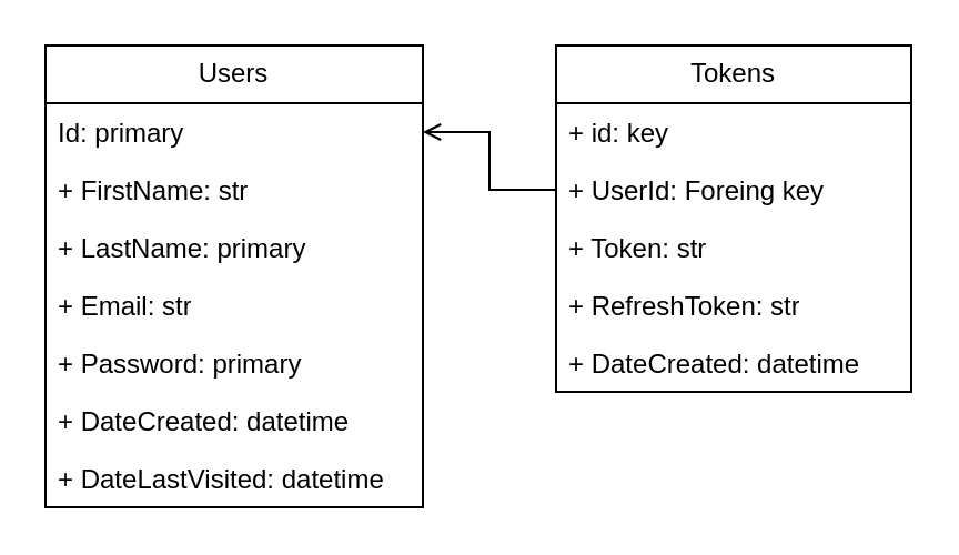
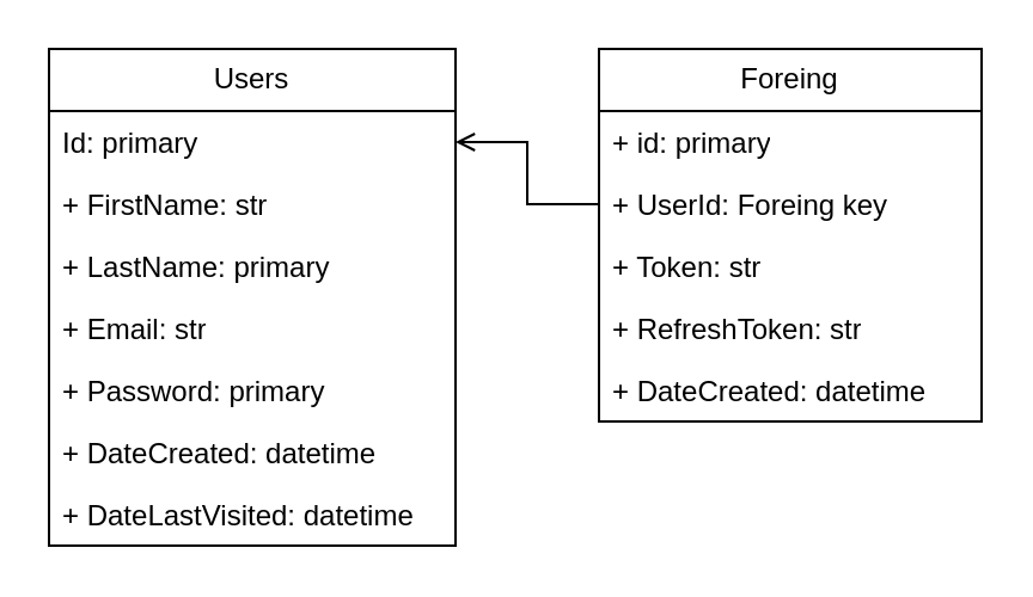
  <mxCell id="0" />
  <mxCell id="1" parent="0" />
  <mxCell id="2" value="Users" style="swimlane;fontStyle=0;childLayout=stackLayout;horizontal=1;startSize=26;fillColor=none;horizontalStack=0;resizeParent=1;resizeParentMax=0;resizeLast=0;collapsible=1;marginBottom=0;whiteSpace=wrap;html=1;" vertex="1" parent="1"><mxGeometry x="20" y="20" width="170" height="208" as="geometry" /></mxCell>
  <mxCell id="3" value="Id: primary" style="text;strokeColor=none;fillColor=none;align=left;verticalAlign=top;spacingLeft=4;spacingRight=4;overflow=hidden;rotatable=0;points=[[0,0.5],[1,0.5]];portConstraint=eastwest;whiteSpace=wrap;html=1;" vertex="1" parent="2"><mxGeometry y="26" width="170" height="26" as="geometry" /></mxCell>
  <mxCell id="4" value="+ FirstName: str" style="text;strokeColor=none;fillColor=none;align=left;verticalAlign=top;spacingLeft=4;spacingRight=4;overflow=hidden;rotatable=0;points=[[0,0.5],[1,0.5]];portConstraint=eastwest;whiteSpace=wrap;html=1;" vertex="1" parent="2"><mxGeometry y="52" width="170" height="26" as="geometry" /></mxCell>
  <mxCell id="5" value="+ LastName: primary" style="text;strokeColor=none;fillColor=none;align=left;verticalAlign=top;spacingLeft=4;spacingRight=4;overflow=hidden;rotatable=0;points=[[0,0.5],[1,0.5]];portConstraint=eastwest;whiteSpace=wrap;html=1;" vertex="1" parent="2"><mxGeometry y="78" width="170" height="26" as="geometry" /></mxCell>
  <mxCell id="6" value="+ Email: str" style="text;strokeColor=none;fillColor=none;align=left;verticalAlign=top;spacingLeft=4;spacingRight=4;overflow=hidden;rotatable=0;points=[[0,0.5],[1,0.5]];portConstraint=eastwest;whiteSpace=wrap;html=1;" vertex="1" parent="2"><mxGeometry y="104" width="170" height="26" as="geometry" /></mxCell>
  <mxCell id="7" value="+ Password: primary" style="text;strokeColor=none;fillColor=none;align=left;verticalAlign=top;spacingLeft=4;spacingRight=4;overflow=hidden;rotatable=0;points=[[0,0.5],[1,0.5]];portConstraint=eastwest;whiteSpace=wrap;html=1;" vertex="1" parent="2"><mxGeometry y="130" width="170" height="26" as="geometry" /></mxCell>
  <mxCell id="8" value="+ DateCreated: datetime" style="text;strokeColor=none;fillColor=none;align=left;verticalAlign=top;spacingLeft=4;spacingRight=4;overflow=hidden;rotatable=0;points=[[0,0.5],[1,0.5]];portConstraint=eastwest;whiteSpace=wrap;html=1;" vertex="1" parent="2"><mxGeometry y="156" width="170" height="26" as="geometry" /></mxCell>
  <mxCell id="9" value="+ DateLastVisited: datetime" style="text;strokeColor=none;fillColor=none;align=left;verticalAlign=top;spacingLeft=4;spacingRight=4;overflow=hidden;rotatable=0;points=[[0,0.5],[1,0.5]];portConstraint=eastwest;whiteSpace=wrap;html=1;" vertex="1" parent="2"><mxGeometry y="182" width="170" height="26" as="geometry" /></mxCell>
- <mxCell id="10" value="Tokens" style="swimlane;fontStyle=0;childLayout=stackLayout;horizontal=1;startSize=26;fillColor=none;horizontalStack=0;resizeParent=1;resizeParentMax=0;resizeLast=0;collapsible=1;marginBottom=0;whiteSpace=wrap;html=1;" vertex="1" parent="1"><mxGeometry x="250" y="20" width="160" height="156" as="geometry" /></mxCell>
- <mxCell id="11" value="+ id: key" style="text;strokeColor=none;fillColor=none;align=left;verticalAlign=top;spacingLeft=4;spacingRight=4;overflow=hidden;rotatable=0;points=[[0,0.5],[1,0.5]];portConstraint=eastwest;whiteSpace=wrap;html=1;" vertex="1" parent="10"><mxGeometry y="26" width="160" height="26" as="geometry" /></mxCell>
+ <mxCell id="10" value="Foreing" style="swimlane;fontStyle=0;childLayout=stackLayout;horizontal=1;startSize=26;fillColor=none;horizontalStack=0;resizeParent=1;resizeParentMax=0;resizeLast=0;collapsible=1;marginBottom=0;whiteSpace=wrap;html=1;" vertex="1" parent="1"><mxGeometry x="250" y="20" width="160" height="156" as="geometry" /></mxCell>
+ <mxCell id="11" value="+ id: primary" style="text;strokeColor=none;fillColor=none;align=left;verticalAlign=top;spacingLeft=4;spacingRight=4;overflow=hidden;rotatable=0;points=[[0,0.5],[1,0.5]];portConstraint=eastwest;whiteSpace=wrap;html=1;" vertex="1" parent="10"><mxGeometry y="26" width="160" height="26" as="geometry" /></mxCell>
  <mxCell id="12" value="+ UserId: Foreing key" style="text;strokeColor=none;fillColor=none;align=left;verticalAlign=top;spacingLeft=4;spacingRight=4;overflow=hidden;rotatable=0;points=[[0,0.5],[1,0.5]];portConstraint=eastwest;whiteSpace=wrap;html=1;" vertex="1" parent="10"><mxGeometry y="52" width="160" height="26" as="geometry" /></mxCell>
  <mxCell id="13" value="+ Token: str" style="text;strokeColor=none;fillColor=none;align=left;verticalAlign=top;spacingLeft=4;spacingRight=4;overflow=hidden;rotatable=0;points=[[0,0.5],[1,0.5]];portConstraint=eastwest;whiteSpace=wrap;html=1;" vertex="1" parent="10"><mxGeometry y="78" width="160" height="26" as="geometry" /></mxCell>
  <mxCell id="14" value="+ RefreshToken: str" style="text;strokeColor=none;fillColor=none;align=left;verticalAlign=top;spacingLeft=4;spacingRight=4;overflow=hidden;rotatable=0;points=[[0,0.5],[1,0.5]];portConstraint=eastwest;whiteSpace=wrap;html=1;" vertex="1" parent="10"><mxGeometry y="104" width="160" height="26" as="geometry" /></mxCell>
  <mxCell id="15" value="+ DateCreated: datetime" style="text;strokeColor=none;fillColor=none;align=left;verticalAlign=top;spacingLeft=4;spacingRight=4;overflow=hidden;rotatable=0;points=[[0,0.5],[1,0.5]];portConstraint=eastwest;whiteSpace=wrap;html=1;" vertex="1" parent="10"><mxGeometry y="130" width="160" height="26" as="geometry" /></mxCell>
  <mxCell id="16" style="edgeStyle=orthogonalEdgeStyle;rounded=0;orthogonalLoop=1;jettySize=auto;html=1;exitX=0;exitY=0.5;exitDx=0;exitDy=0;entryX=1;entryY=0.5;entryDx=0;entryDy=0;endArrow=open;" edge="1" parent="1" source="12" target="3"><mxGeometry relative="1" as="geometry" /></mxCell>
